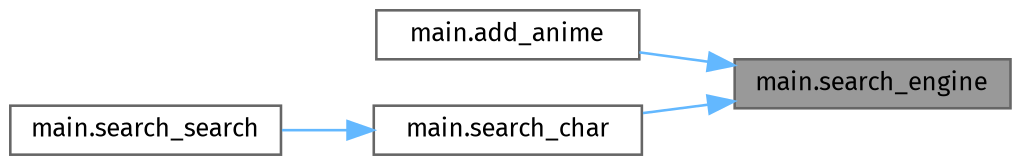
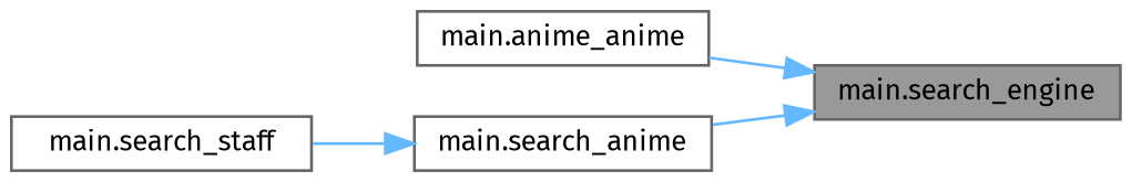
  digraph {
    fontname="Fira Sans"
    rankdir=RL
    node [color=grey40 fillcolor=white fontname="Fira Sans" fontsize=10 shape=box style=filled]
    edge [color=steelblue1 dir=back fontname="Fira Sans" fontsize=10 labelfontname=Helvetica labelfontsize=10 style=solid]
    n1 [color=gray40 fillcolor=grey60 fontcolor=black height=0.2 label="main.search_engine" width=0.4]
-   n2 [height=0.2 label="main.add_anime" width=0.4]
-   n3 [height=0.2 label="main.search_char" width=0.4]
-   n4 [height=0.2 label="main.search_search" width=0.4]
+   n2 [height=0.2 label="main.anime_anime" width=0.4]
+   n3 [height=0.2 label="main.search_anime" width=0.4]
+   n4 [height=0.2 label="main.search_staff" width=0.4]
    n1 -> n2
    n1 -> n3
    n3 -> n4
  }
